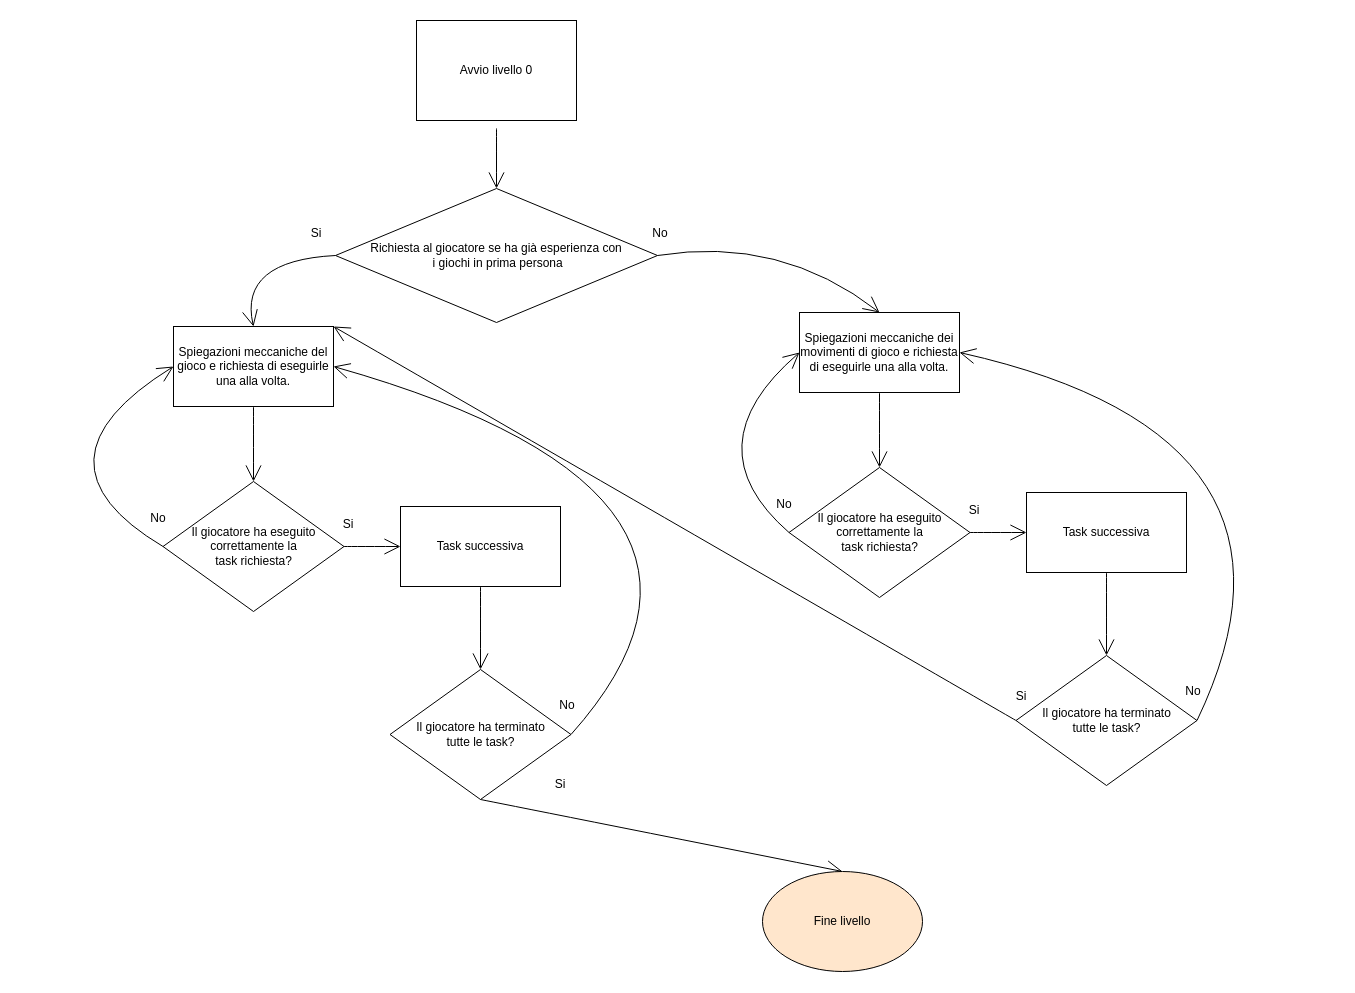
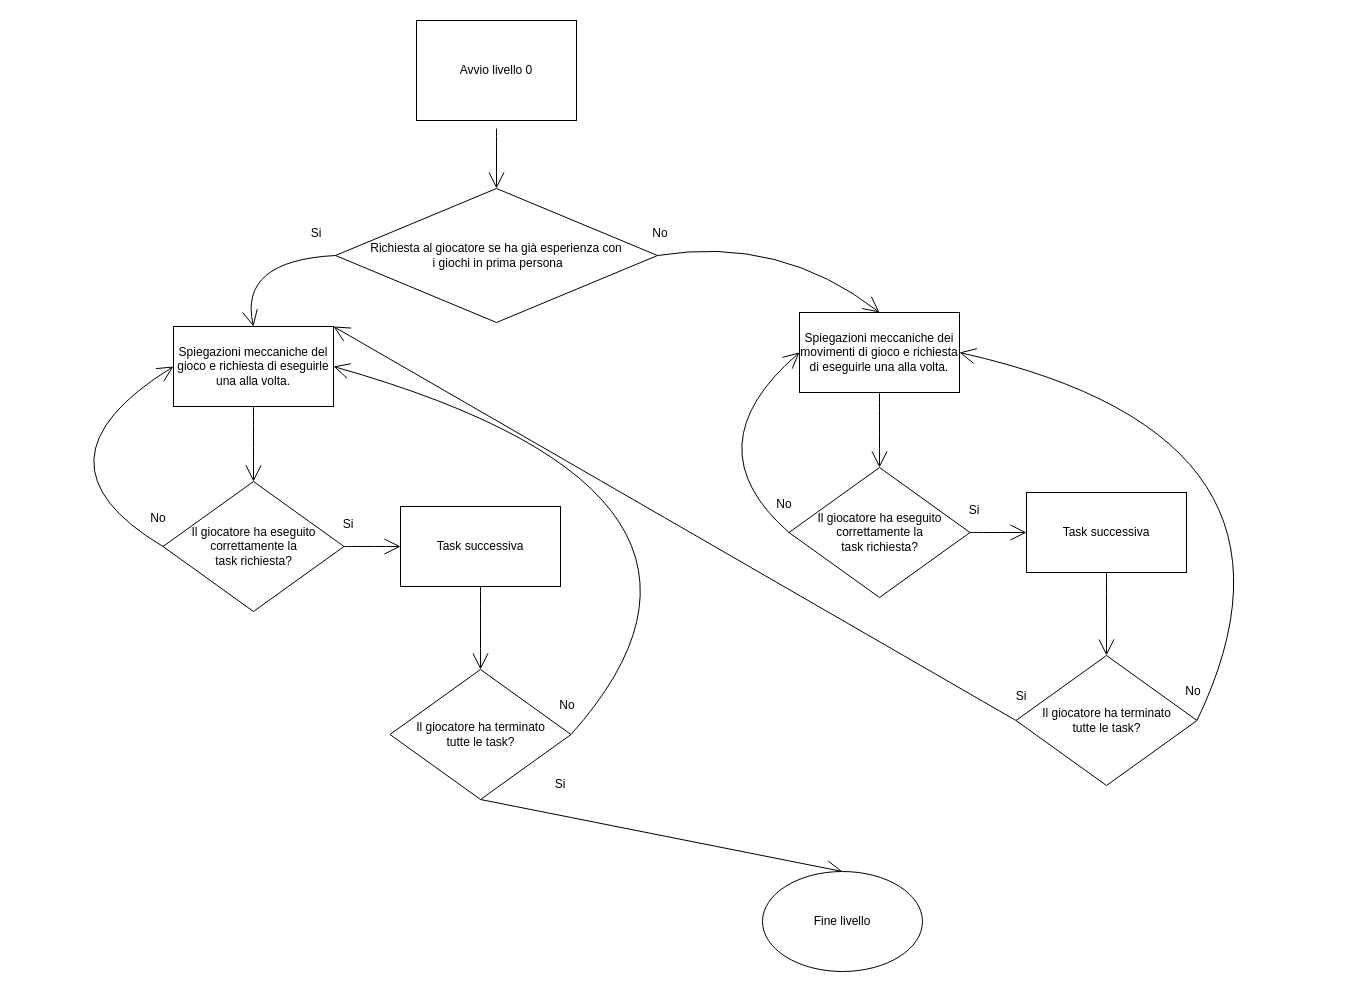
  <mxCell id="0" />
  <mxCell id="1" parent="0" />
  <mxCell id="2" value="" style="edgeStyle=none;curved=1;rounded=0;orthogonalLoop=1;jettySize=auto;html=1;endArrow=open;startSize=14;endSize=14;sourcePerimeterSpacing=8;targetPerimeterSpacing=8;entryX=0.5;entryY=0;entryDx=0;entryDy=0;" parent="1" source="3" target="4" edge="1"><mxGeometry relative="1" as="geometry"><mxPoint x="496" y="181" as="targetPoint" /></mxGeometry></mxCell>
  <mxCell id="3" value="Avvio livello 0" style="whiteSpace=wrap;html=1;hachureGap=4;rounded=0;" parent="1" vertex="1"><mxGeometry x="416" y="20" width="160" height="100" as="geometry" /></mxCell>
  <mxCell id="4" value="&lt;font style=&quot;font-size: 12px;&quot;&gt;Richiesta al giocatore se ha già esperienza con&lt;br&gt;&amp;nbsp;i giochi in prima persona&lt;/font&gt;" style="rhombus;whiteSpace=wrap;html=1;hachureGap=4;" parent="1" vertex="1"><mxGeometry x="335" y="188" width="322" height="134" as="geometry" /></mxCell>
  <mxCell id="5" value="Spiegazioni meccaniche del gioco e richiesta di eseguirle una alla volta." style="rounded=0;whiteSpace=wrap;html=1;hachureGap=4;fontSize=12;" parent="1" vertex="1"><mxGeometry x="173" y="326" width="160" height="80" as="geometry" /></mxCell>
  <mxCell id="6" value="" style="edgeStyle=none;orthogonalLoop=1;jettySize=auto;html=1;rounded=0;fontSize=12;endArrow=open;startSize=14;endSize=14;sourcePerimeterSpacing=8;targetPerimeterSpacing=8;curved=1;exitX=0;exitY=0.5;exitDx=0;exitDy=0;entryX=0.5;entryY=0;entryDx=0;entryDy=0;" parent="1" source="4" target="5" edge="1"><mxGeometry width="120" relative="1" as="geometry"><mxPoint x="548" y="174" as="sourcePoint" /><mxPoint x="668" y="174" as="targetPoint" /><Array as="points"><mxPoint x="238" y="260" /></Array></mxGeometry></mxCell>
  <mxCell id="7" value="" style="edgeStyle=none;orthogonalLoop=1;jettySize=auto;html=1;rounded=0;fontSize=12;endArrow=open;startSize=14;endSize=14;sourcePerimeterSpacing=8;targetPerimeterSpacing=8;curved=1;exitX=1;exitY=0.5;exitDx=0;exitDy=0;entryX=0.5;entryY=0;entryDx=0;entryDy=0;" parent="1" source="4" target="23" edge="1"><mxGeometry width="120" relative="1" as="geometry"><mxPoint x="735" y="174" as="sourcePoint" /><mxPoint x="760" y="345" as="targetPoint" /><Array as="points"><mxPoint x="780" y="235" /></Array></mxGeometry></mxCell>
  <mxCell id="8" value="Si" style="text;strokeColor=none;fillColor=none;html=1;align=center;verticalAlign=middle;whiteSpace=wrap;rounded=0;hachureGap=4;fontSize=12;" parent="1" vertex="1"><mxGeometry x="286" y="218" width="60" height="30" as="geometry" /></mxCell>
  <mxCell id="9" value="No" style="text;strokeColor=none;fillColor=none;html=1;align=center;verticalAlign=middle;whiteSpace=wrap;rounded=0;hachureGap=4;fontSize=12;" parent="1" vertex="1"><mxGeometry x="630" y="218" width="60" height="30" as="geometry" /></mxCell>
  <mxCell id="10" value="Il giocatore ha eseguito correttamente la &lt;br&gt;task richiesta?" style="rhombus;whiteSpace=wrap;html=1;hachureGap=4;fontSize=12;" parent="1" vertex="1"><mxGeometry x="162.5" y="481" width="181" height="130" as="geometry" /></mxCell>
  <mxCell id="11" value="" style="edgeStyle=none;orthogonalLoop=1;jettySize=auto;html=1;rounded=0;fontSize=12;endArrow=open;startSize=14;endSize=14;sourcePerimeterSpacing=8;targetPerimeterSpacing=8;curved=1;exitX=0.5;exitY=1;exitDx=0;exitDy=0;entryX=0.5;entryY=0;entryDx=0;entryDy=0;" parent="1" source="5" target="10" edge="1"><mxGeometry width="120" relative="1" as="geometry"><mxPoint x="410" y="249" as="sourcePoint" /><mxPoint x="530" y="249" as="targetPoint" /><Array as="points" /></mxGeometry></mxCell>
  <mxCell id="12" value="" style="edgeStyle=none;orthogonalLoop=1;jettySize=auto;html=1;rounded=0;fontSize=12;endArrow=open;startSize=14;endSize=14;sourcePerimeterSpacing=8;targetPerimeterSpacing=8;curved=1;exitX=1;exitY=0.5;exitDx=0;exitDy=0;entryX=0;entryY=0.5;entryDx=0;entryDy=0;" parent="1" source="10" target="16" edge="1"><mxGeometry width="120" relative="1" as="geometry"><mxPoint x="410" y="249" as="sourcePoint" /><mxPoint x="444" y="546" as="targetPoint" /><Array as="points" /></mxGeometry></mxCell>
  <mxCell id="13" value="Si" style="text;strokeColor=none;fillColor=none;html=1;align=center;verticalAlign=middle;whiteSpace=wrap;rounded=0;hachureGap=4;fontSize=12;" parent="1" vertex="1"><mxGeometry x="318" y="509" width="60" height="30" as="geometry" /></mxCell>
  <mxCell id="14" value="" style="edgeStyle=none;orthogonalLoop=1;jettySize=auto;html=1;rounded=0;fontSize=12;endArrow=open;startSize=14;endSize=14;sourcePerimeterSpacing=8;targetPerimeterSpacing=8;curved=1;exitX=0;exitY=0.5;exitDx=0;exitDy=0;entryX=0;entryY=0.5;entryDx=0;entryDy=0;" parent="1" source="10" target="5" edge="1"><mxGeometry width="120" relative="1" as="geometry"><mxPoint x="410" y="374" as="sourcePoint" /><mxPoint x="530" y="374" as="targetPoint" /><Array as="points"><mxPoint x="20" y="461" /></Array></mxGeometry></mxCell>
  <mxCell id="15" value="No" style="text;strokeColor=none;fillColor=none;html=1;align=center;verticalAlign=middle;whiteSpace=wrap;rounded=0;hachureGap=4;fontSize=12;" parent="1" vertex="1"><mxGeometry x="128" y="503" width="60" height="30" as="geometry" /></mxCell>
  <mxCell id="16" value="Task successiva" style="rounded=0;whiteSpace=wrap;html=1;hachureGap=4;fontSize=12;" parent="1" vertex="1"><mxGeometry x="400" y="506" width="160" height="80" as="geometry" /></mxCell>
  <mxCell id="17" value="Il giocatore ha terminato&lt;br&gt;tutte le task?" style="rhombus;whiteSpace=wrap;html=1;hachureGap=4;fontSize=12;" parent="1" vertex="1"><mxGeometry x="389.5" y="669" width="181" height="130" as="geometry" /></mxCell>
  <mxCell id="18" value="" style="edgeStyle=none;orthogonalLoop=1;jettySize=auto;html=1;rounded=0;fontSize=12;endArrow=open;startSize=14;endSize=14;sourcePerimeterSpacing=8;targetPerimeterSpacing=8;curved=1;exitX=0.5;exitY=1;exitDx=0;exitDy=0;entryX=0.5;entryY=0;entryDx=0;entryDy=0;" parent="1" source="16" target="17" edge="1"><mxGeometry width="120" relative="1" as="geometry"><mxPoint x="548" y="374" as="sourcePoint" /><mxPoint x="668" y="374" as="targetPoint" /><Array as="points" /></mxGeometry></mxCell>
  <mxCell id="19" value="" style="edgeStyle=none;orthogonalLoop=1;jettySize=auto;html=1;rounded=0;fontSize=12;endArrow=open;startSize=14;endSize=14;sourcePerimeterSpacing=8;targetPerimeterSpacing=8;curved=1;exitX=0.5;exitY=1;exitDx=0;exitDy=0;entryX=0.5;entryY=0;entryDx=0;entryDy=0;" parent="1" source="17" target="22" edge="1"><mxGeometry width="120" relative="1" as="geometry"><mxPoint x="548" y="755" as="sourcePoint" /><mxPoint x="527" y="909" as="targetPoint" /><Array as="points" /></mxGeometry></mxCell>
  <mxCell id="20" value="" style="edgeStyle=none;orthogonalLoop=1;jettySize=auto;html=1;rounded=0;fontSize=12;endArrow=open;startSize=14;endSize=14;sourcePerimeterSpacing=8;targetPerimeterSpacing=8;curved=1;exitX=1;exitY=0.5;exitDx=0;exitDy=0;entryX=1;entryY=0.5;entryDx=0;entryDy=0;" parent="1" source="17" target="5" edge="1"><mxGeometry width="120" relative="1" as="geometry"><mxPoint x="548" y="755" as="sourcePoint" /><mxPoint x="668" y="755" as="targetPoint" /><Array as="points"><mxPoint x="785" y="494" /></Array></mxGeometry></mxCell>
  <mxCell id="21" value="No" style="text;strokeColor=none;fillColor=none;html=1;align=center;verticalAlign=middle;whiteSpace=wrap;rounded=0;hachureGap=4;fontSize=12;" parent="1" vertex="1"><mxGeometry x="537" y="690" width="60" height="30" as="geometry" /></mxCell>
- <mxCell id="22" value="Fine livello" style="ellipse;whiteSpace=wrap;html=1;hachureGap=4;fontSize=12;fillColor=#ffe6cc;" parent="1" vertex="1"><mxGeometry x="762" y="871" width="160" height="100" as="geometry" /></mxCell>
+ <mxCell id="22" value="Fine livello" style="ellipse;whiteSpace=wrap;html=1;hachureGap=4;fontSize=12;" parent="1" vertex="1"><mxGeometry x="762" y="871" width="160" height="100" as="geometry" /></mxCell>
  <mxCell id="23" value="Spiegazioni meccaniche dei movimenti di gioco e richiesta di eseguirle una alla volta." style="rounded=0;whiteSpace=wrap;html=1;hachureGap=4;fontSize=12;" parent="1" vertex="1"><mxGeometry x="799" y="312" width="160" height="80" as="geometry" /></mxCell>
  <mxCell id="24" value="Il giocatore ha eseguito correttamente la &lt;br&gt;task richiesta?" style="rhombus;whiteSpace=wrap;html=1;hachureGap=4;fontSize=12;" parent="1" vertex="1"><mxGeometry x="788.5" y="467" width="181" height="130" as="geometry" /></mxCell>
  <mxCell id="25" value="" style="edgeStyle=none;orthogonalLoop=1;jettySize=auto;html=1;rounded=0;fontSize=12;endArrow=open;startSize=14;endSize=14;sourcePerimeterSpacing=8;targetPerimeterSpacing=8;curved=1;exitX=0.5;exitY=1;exitDx=0;exitDy=0;entryX=0.5;entryY=0;entryDx=0;entryDy=0;" parent="1" source="23" target="24" edge="1"><mxGeometry width="120" relative="1" as="geometry"><mxPoint x="1036" y="235" as="sourcePoint" /><mxPoint x="1156" y="235" as="targetPoint" /><Array as="points" /></mxGeometry></mxCell>
  <mxCell id="26" value="" style="edgeStyle=none;orthogonalLoop=1;jettySize=auto;html=1;rounded=0;fontSize=12;endArrow=open;startSize=14;endSize=14;sourcePerimeterSpacing=8;targetPerimeterSpacing=8;curved=1;exitX=1;exitY=0.5;exitDx=0;exitDy=0;entryX=0;entryY=0.5;entryDx=0;entryDy=0;" parent="1" source="24" target="29" edge="1"><mxGeometry width="120" relative="1" as="geometry"><mxPoint x="1036" y="235" as="sourcePoint" /><mxPoint x="1070" y="532" as="targetPoint" /><Array as="points" /></mxGeometry></mxCell>
  <mxCell id="27" value="Si" style="text;strokeColor=none;fillColor=none;html=1;align=center;verticalAlign=middle;whiteSpace=wrap;rounded=0;hachureGap=4;fontSize=12;" parent="1" vertex="1"><mxGeometry x="944" y="495" width="60" height="30" as="geometry" /></mxCell>
  <mxCell id="28" value="No" style="text;strokeColor=none;fillColor=none;html=1;align=center;verticalAlign=middle;whiteSpace=wrap;rounded=0;hachureGap=4;fontSize=12;" parent="1" vertex="1"><mxGeometry x="754" y="489" width="60" height="30" as="geometry" /></mxCell>
  <mxCell id="29" value="Task successiva" style="rounded=0;whiteSpace=wrap;html=1;hachureGap=4;fontSize=12;" parent="1" vertex="1"><mxGeometry x="1026" y="492" width="160" height="80" as="geometry" /></mxCell>
  <mxCell id="30" value="Il giocatore ha terminato&lt;br&gt;tutte le task?" style="rhombus;whiteSpace=wrap;html=1;hachureGap=4;fontSize=12;" parent="1" vertex="1"><mxGeometry x="1015.5" y="655" width="181" height="130" as="geometry" /></mxCell>
  <mxCell id="31" value="" style="edgeStyle=none;orthogonalLoop=1;jettySize=auto;html=1;rounded=0;fontSize=12;endArrow=open;startSize=14;endSize=14;sourcePerimeterSpacing=8;targetPerimeterSpacing=8;curved=1;exitX=0.5;exitY=1;exitDx=0;exitDy=0;entryX=0.5;entryY=0;entryDx=0;entryDy=0;" parent="1" source="29" target="30" edge="1"><mxGeometry width="120" relative="1" as="geometry"><mxPoint x="1174" y="360" as="sourcePoint" /><mxPoint x="1294" y="360" as="targetPoint" /><Array as="points" /></mxGeometry></mxCell>
  <mxCell id="32" value="No" style="text;strokeColor=none;fillColor=none;html=1;align=center;verticalAlign=middle;whiteSpace=wrap;rounded=0;hachureGap=4;fontSize=12;" parent="1" vertex="1"><mxGeometry x="1163" y="676" width="60" height="30" as="geometry" /></mxCell>
  <mxCell id="33" value="" style="edgeStyle=none;orthogonalLoop=1;jettySize=auto;html=1;rounded=0;fontSize=12;endArrow=open;startSize=14;endSize=14;sourcePerimeterSpacing=8;targetPerimeterSpacing=8;curved=1;exitX=1;exitY=0.5;exitDx=0;exitDy=0;entryX=1;entryY=0.5;entryDx=0;entryDy=0;" parent="1" source="30" target="23" edge="1"><mxGeometry width="120" relative="1" as="geometry"><mxPoint x="900" y="532" as="sourcePoint" /><mxPoint x="1020" y="532" as="targetPoint" /><Array as="points"><mxPoint x="1333" y="436" /></Array></mxGeometry></mxCell>
  <mxCell id="34" value="" style="edgeStyle=none;orthogonalLoop=1;jettySize=auto;html=1;rounded=0;fontSize=12;endArrow=open;startSize=14;endSize=14;sourcePerimeterSpacing=8;targetPerimeterSpacing=8;curved=1;exitX=0;exitY=0.5;exitDx=0;exitDy=0;entryX=0;entryY=0.5;entryDx=0;entryDy=0;" parent="1" source="24" target="23" edge="1"><mxGeometry width="120" relative="1" as="geometry"><mxPoint x="900" y="532" as="sourcePoint" /><mxPoint x="1020" y="532" as="targetPoint" /><Array as="points"><mxPoint x="690" y="446" /></Array></mxGeometry></mxCell>
  <mxCell id="35" value="Si" style="text;strokeColor=none;fillColor=none;html=1;align=center;verticalAlign=middle;whiteSpace=wrap;rounded=0;hachureGap=4;fontSize=12;" parent="1" vertex="1"><mxGeometry x="530" y="769" width="60" height="30" as="geometry" /></mxCell>
  <mxCell id="36" value="Si" style="text;strokeColor=none;fillColor=none;html=1;align=center;verticalAlign=middle;whiteSpace=wrap;rounded=0;hachureGap=4;fontSize=12;" parent="1" vertex="1"><mxGeometry x="991" y="681" width="60" height="30" as="geometry" /></mxCell>
  <mxCell id="37" value="" style="edgeStyle=none;orthogonalLoop=1;jettySize=auto;html=1;rounded=0;fontSize=12;endArrow=open;startSize=14;endSize=14;sourcePerimeterSpacing=8;targetPerimeterSpacing=8;curved=1;exitX=0;exitY=0.5;exitDx=0;exitDy=0;entryX=1;entryY=0;entryDx=0;entryDy=0;" parent="1" source="30" target="5" edge="1"><mxGeometry width="120" relative="1" as="geometry"><mxPoint x="807" y="657" as="sourcePoint" /><mxPoint x="927" y="657" as="targetPoint" /><Array as="points" /></mxGeometry></mxCell>
